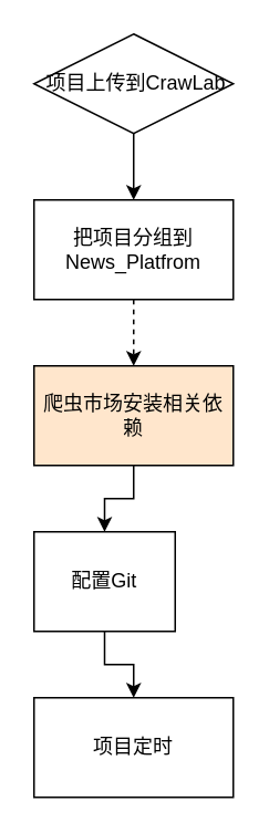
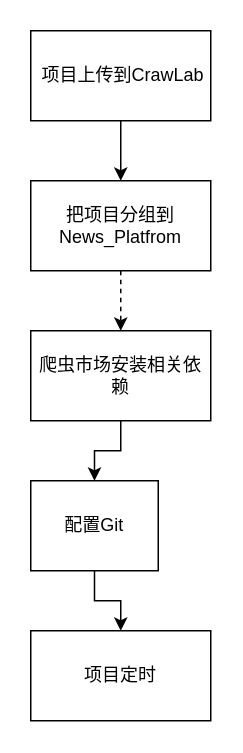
  <mxCell id="0" />
  <mxCell id="1" parent="0" />
  <mxCell id="2" style="edgeStyle=orthogonalEdgeStyle;rounded=0;orthogonalLoop=1;jettySize=auto;html=1;entryX=0.5;entryY=0;entryDx=0;entryDy=0;" edge="1" parent="1" source="3" target="5"><mxGeometry relative="1" as="geometry" /></mxCell>
- <mxCell id="3" value="&amp;nbsp;项目上传到CrawLab" style="rhombus;whiteSpace=wrap;html=1;" vertex="1" parent="1"><mxGeometry x="20" y="20" width="120" height="60" as="geometry" /></mxCell>
+ <mxCell id="3" value="&amp;nbsp;项目上传到CrawLab" style="rounded=0;whiteSpace=wrap;html=1;" vertex="1" parent="1"><mxGeometry x="20" y="20" width="120" height="60" as="geometry" /></mxCell>
  <mxCell id="4" style="edgeStyle=orthogonalEdgeStyle;rounded=0;orthogonalLoop=1;jettySize=auto;html=1;entryX=0.5;entryY=0;entryDx=0;entryDy=0;dashed=1;" edge="1" parent="1" source="5" target="7"><mxGeometry relative="1" as="geometry" /></mxCell>
  <mxCell id="5" value="把项目分组到News_Platfrom" style="rounded=0;whiteSpace=wrap;html=1;" vertex="1" parent="1"><mxGeometry x="20" y="120" width="120" height="60" as="geometry" /></mxCell>
  <mxCell id="6" style="edgeStyle=orthogonalEdgeStyle;rounded=0;orthogonalLoop=1;jettySize=auto;html=1;entryX=0.5;entryY=0;entryDx=0;entryDy=0;" edge="1" parent="1" source="7" target="9"><mxGeometry relative="1" as="geometry" /></mxCell>
- <mxCell id="7" value="爬虫市场安装相关依赖" style="rounded=0;whiteSpace=wrap;html=1;fillColor=#ffe6cc;" vertex="1" parent="1"><mxGeometry x="20" y="220" width="120" height="60" as="geometry" /></mxCell>
+ <mxCell id="7" value="爬虫市场安装相关依赖" style="rounded=0;whiteSpace=wrap;html=1;" vertex="1" parent="1"><mxGeometry x="20" y="220" width="120" height="60" as="geometry" /></mxCell>
  <mxCell id="8" style="edgeStyle=orthogonalEdgeStyle;rounded=0;orthogonalLoop=1;jettySize=auto;html=1;entryX=0.5;entryY=0;entryDx=0;entryDy=0;" edge="1" parent="1" source="9" target="10"><mxGeometry relative="1" as="geometry" /></mxCell>
  <mxCell id="9" value="配置Git" style="rounded=0;whiteSpace=wrap;html=1;" vertex="1" parent="1"><mxGeometry x="20" y="320" width="85" height="60" as="geometry" /></mxCell>
  <mxCell id="10" value="项目定时" style="rounded=0;whiteSpace=wrap;html=1;" vertex="1" parent="1"><mxGeometry x="20" y="420" width="120" height="60" as="geometry" /></mxCell>
